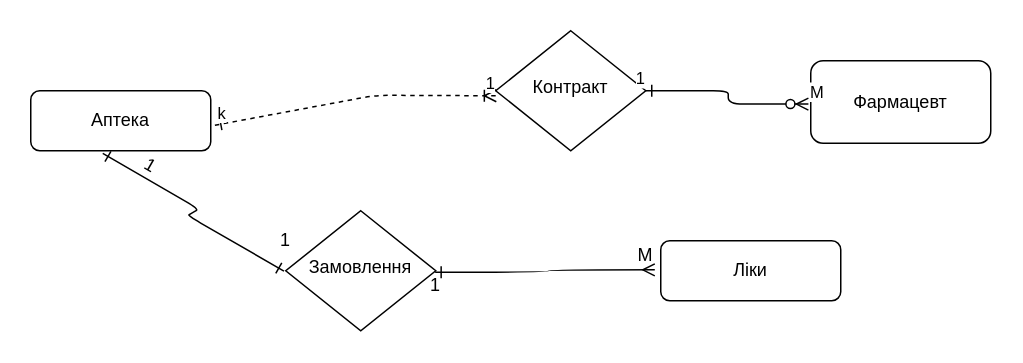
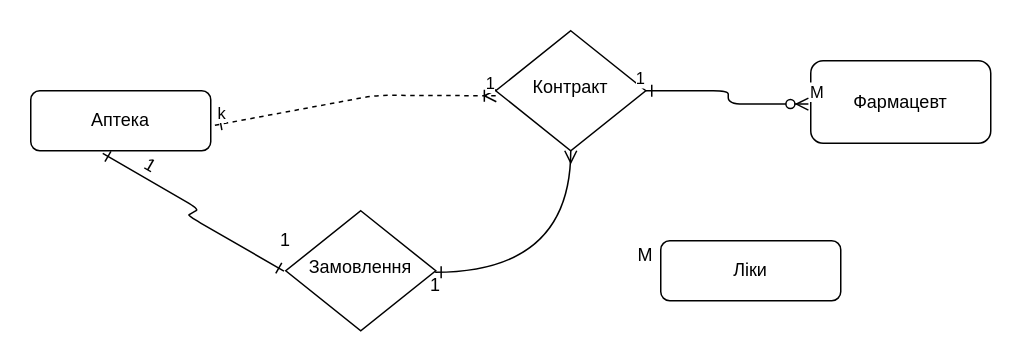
  <mxCell id="0" />
  <mxCell id="1" parent="0" />
  <mxCell id="2" value="Аптека" style="rounded=1;whiteSpace=wrap;html=1;fontSize=12;glass=0;strokeWidth=1;shadow=0;" parent="1" vertex="1"><mxGeometry x="20" y="60" width="120" height="40" as="geometry" /></mxCell>
  <mxCell id="3" value="Контракт" style="rhombus;whiteSpace=wrap;html=1;shadow=0;fontFamily=Helvetica;fontSize=12;align=center;strokeWidth=1;spacing=6;spacingTop=-4;" parent="1" vertex="1"><mxGeometry x="330" y="20" width="100" height="80" as="geometry" /></mxCell>
  <mxCell id="4" value="Фармацевт" style="rounded=1;whiteSpace=wrap;html=1;fontSize=12;glass=0;strokeWidth=1;shadow=0;" parent="1" vertex="1"><mxGeometry x="540" y="40" width="120" height="55" as="geometry" /></mxCell>
  <mxCell id="5" value="Замовлення" style="rhombus;whiteSpace=wrap;html=1;shadow=0;fontFamily=Helvetica;fontSize=12;align=center;strokeWidth=1;spacing=6;spacingTop=-4;" parent="1" vertex="1"><mxGeometry x="190" y="140" width="100" height="80" as="geometry" /></mxCell>
  <mxCell id="6" value="Ліки" style="rounded=1;whiteSpace=wrap;html=1;fontSize=12;glass=0;strokeWidth=1;shadow=0;" parent="1" vertex="1"><mxGeometry x="440" y="160" width="120" height="40" as="geometry" /></mxCell>
  <mxCell id="7" value="" style="endArrow=ERone;html=1;exitX=-0.013;exitY=0.525;exitDx=0;exitDy=0;exitPerimeter=0;edgeStyle=orthogonalEdgeStyle;startArrow=ERzeroToMany;startFill=1;endFill=0;" edge="1" parent="1" source="4" target="3"><mxGeometry relative="1" as="geometry"><mxPoint x="530" y="60" as="sourcePoint" /><mxPoint x="480" y="140" as="targetPoint" /></mxGeometry></mxCell>
  <mxCell id="8" value="M" style="edgeLabel;resizable=0;html=1;align=left;verticalAlign=bottom;" connectable="0" vertex="1" parent="7"><mxGeometry x="-1" relative="1" as="geometry" /></mxCell>
  <mxCell id="9" value="1" style="edgeLabel;resizable=0;html=1;align=right;verticalAlign=bottom;" connectable="0" vertex="1" parent="7"><mxGeometry x="1" relative="1" as="geometry" /></mxCell>
  <mxCell id="10" value="" style="endArrow=ERoneToMany;html=1;entryX=0.004;entryY=0.542;entryDx=0;entryDy=0;entryPerimeter=0;exitX=1.023;exitY=0.575;exitDx=0;exitDy=0;exitPerimeter=0;endFill=0;startArrow=ERone;startFill=0;dashed=1;" edge="1" parent="1" source="2" target="3"><mxGeometry relative="1" as="geometry"><mxPoint x="280" y="60" as="sourcePoint" /><mxPoint x="440" y="60" as="targetPoint" /><Array as="points"><mxPoint x="250" y="63" /></Array></mxGeometry></mxCell>
  <mxCell id="11" value="k" style="edgeLabel;resizable=0;html=1;align=left;verticalAlign=bottom;" connectable="0" vertex="1" parent="10"><mxGeometry x="-1" relative="1" as="geometry" /></mxCell>
  <mxCell id="12" value="1" style="edgeLabel;resizable=0;html=1;align=right;verticalAlign=bottom;" connectable="0" vertex="1" parent="10"><mxGeometry x="1" relative="1" as="geometry" /></mxCell>
- <mxCell id="13" value="" style="endArrow=ERmany;html=1;exitX=0.996;exitY=0.513;exitDx=0;exitDy=0;exitPerimeter=0;entryX=-0.033;entryY=0.485;entryDx=0;entryDy=0;entryPerimeter=0;endFill=0;startArrow=ERone;startFill=0;edgeStyle=orthogonalEdgeStyle;curved=1;" edge="1" parent="1" source="5" target="6"><mxGeometry width="50" height="50" relative="1" as="geometry"><mxPoint x="320" y="180" as="sourcePoint" /><mxPoint x="370" y="130" as="targetPoint" /></mxGeometry></mxCell>
+ <mxCell id="13" value="" style="endArrow=ERmany;html=1;exitX=0.996;exitY=0.513;exitDx=0;exitDy=0;exitPerimeter=0;endFill=0;startArrow=ERone;startFill=0;edgeStyle=orthogonalEdgeStyle;curved=1;" edge="1" parent="1" source="5" target="3"><mxGeometry width="50" height="50" relative="1" as="geometry"><mxPoint x="320" y="180" as="sourcePoint" /><mxPoint x="370" y="130" as="targetPoint" /></mxGeometry></mxCell>
  <mxCell id="14" value="" style="endArrow=ERone;html=1;entryX=-0.012;entryY=0.503;entryDx=0;entryDy=0;entryPerimeter=0;endFill=0;startArrow=ERone;startFill=0;edgeStyle=isometricEdgeStyle;exitX=0.4;exitY=1.045;exitDx=0;exitDy=0;exitPerimeter=0;elbow=vertical;" edge="1" parent="1" source="2" target="5"><mxGeometry width="50" height="50" relative="1" as="geometry"><mxPoint x="-20" y="220" as="sourcePoint" /><mxPoint x="30" y="170" as="targetPoint" /></mxGeometry></mxCell>
  <mxCell id="15" value="1" style="text;html=1;strokeColor=none;fillColor=none;align=center;verticalAlign=middle;whiteSpace=wrap;rounded=0;rotation=30;" vertex="1" parent="1"><mxGeometry x="80" y="100" width="40" height="20" as="geometry" /></mxCell>
  <mxCell id="16" value="M" style="text;html=1;strokeColor=none;fillColor=none;align=center;verticalAlign=middle;whiteSpace=wrap;rounded=0;" vertex="1" parent="1"><mxGeometry x="410" y="160" width="40" height="20" as="geometry" /></mxCell>
  <mxCell id="17" value="1" style="text;html=1;strokeColor=none;fillColor=none;align=center;verticalAlign=middle;whiteSpace=wrap;rounded=0;" vertex="1" parent="1"><mxGeometry x="270" y="180" width="40" height="20" as="geometry" /></mxCell>
  <mxCell id="18" value="1" style="text;html=1;strokeColor=none;fillColor=none;align=center;verticalAlign=middle;whiteSpace=wrap;rounded=0;" vertex="1" parent="1"><mxGeometry x="170" y="150" width="40" height="20" as="geometry" /></mxCell>
